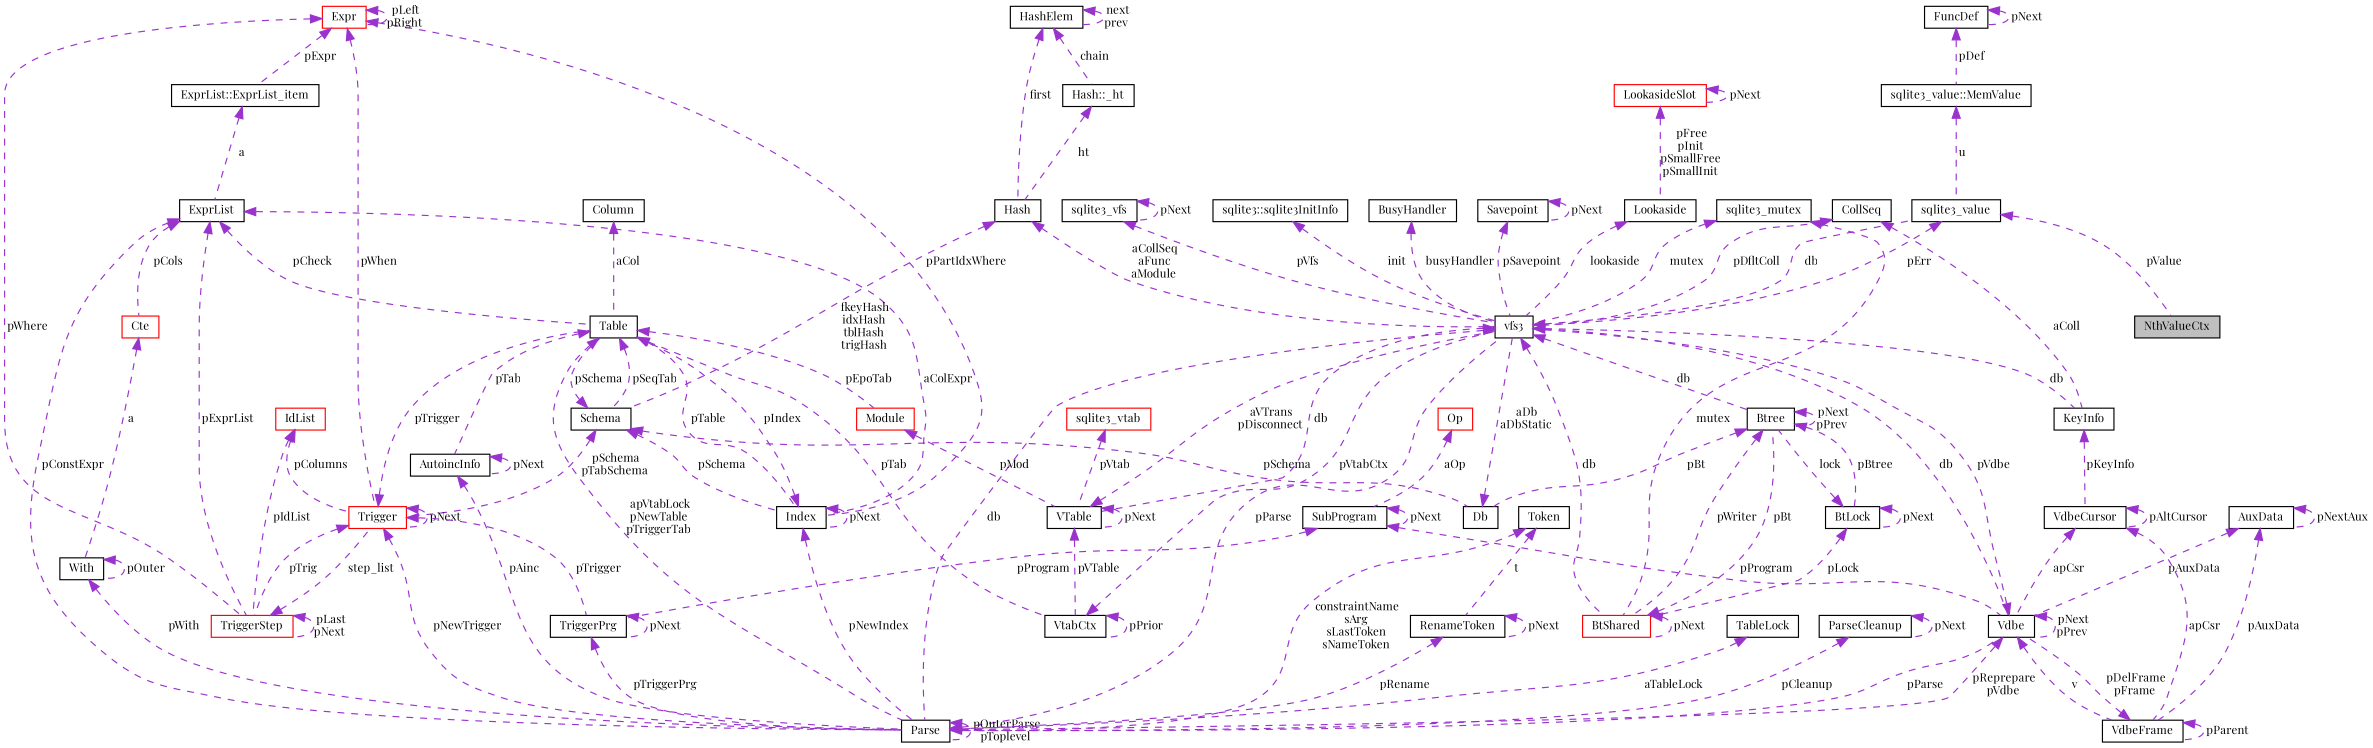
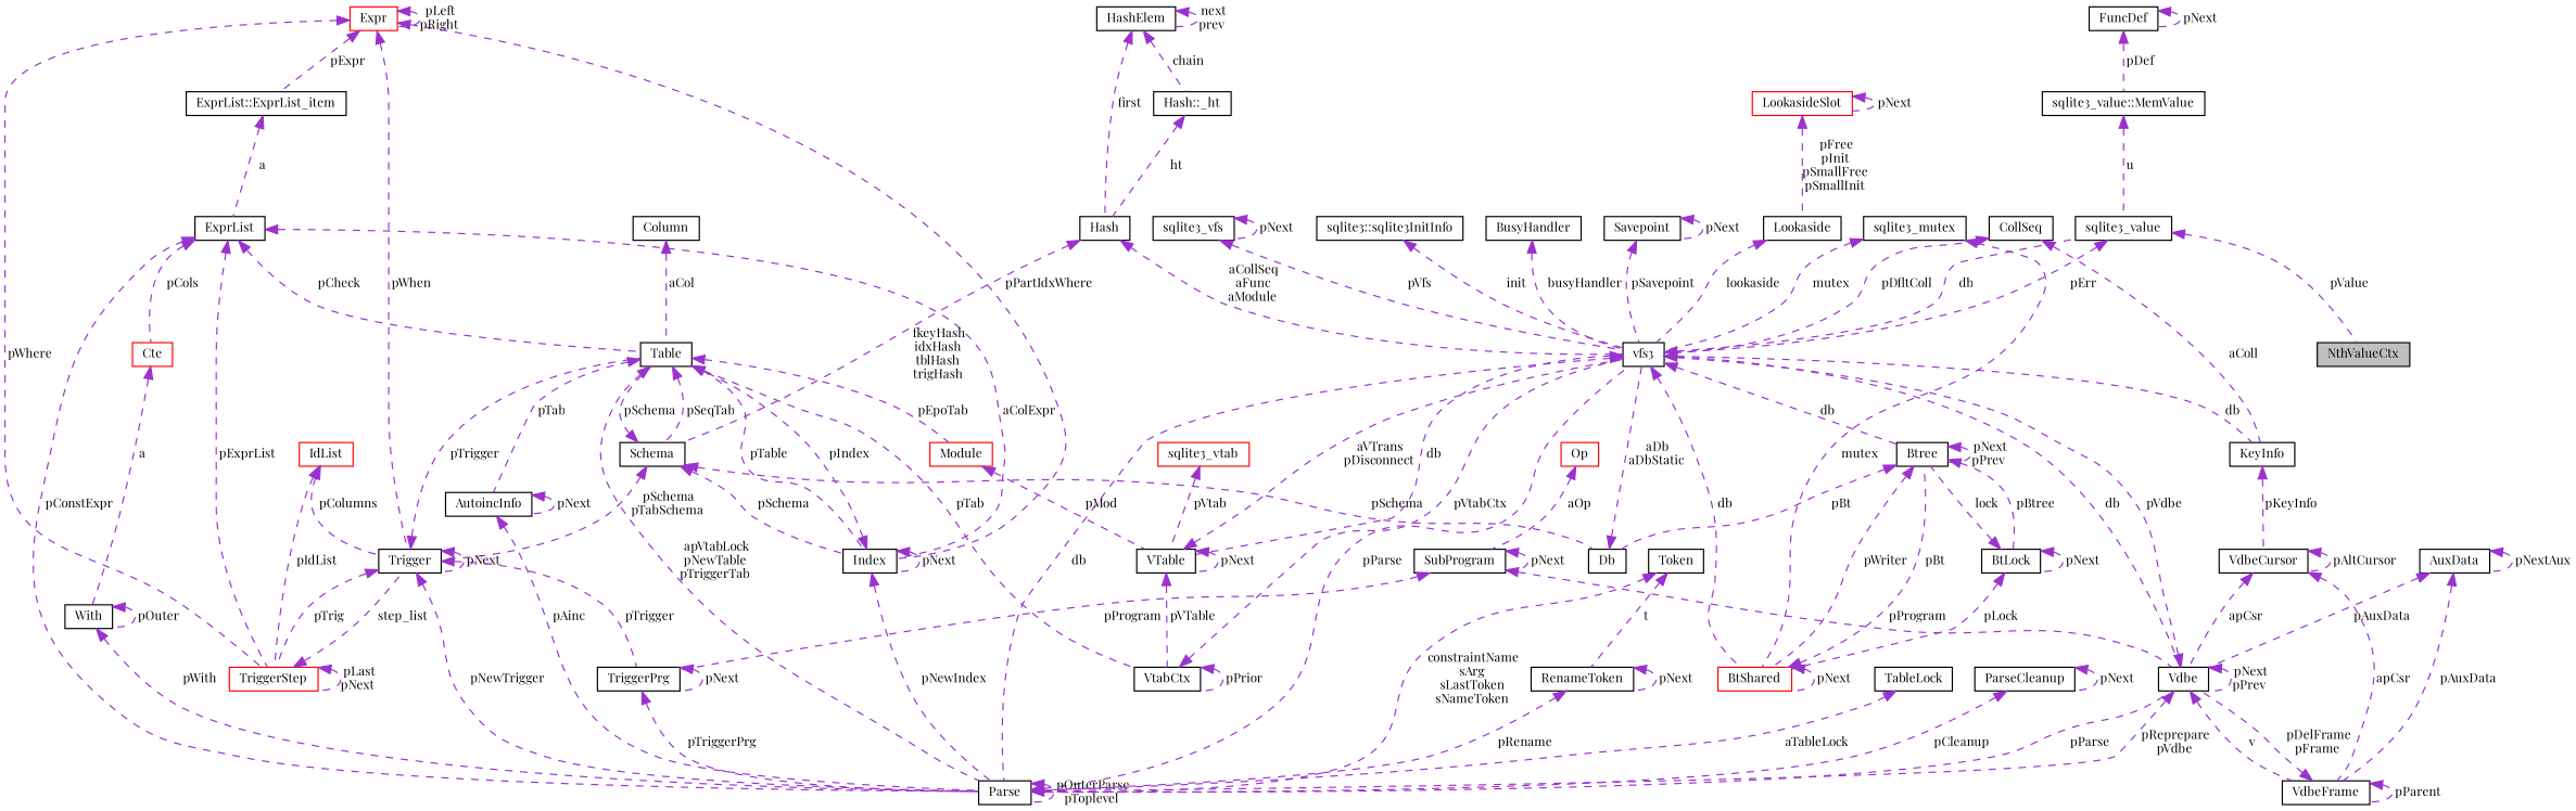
  digraph {
    fontname="Playfair Display"
    node [color=black fillcolor=white fontname="Playfair Display" fontsize=10 shape=record style=filled]
    edge [color=darkorchid3 dir=back fontname="Playfair Display" fontsize=10 labelfontname=Helvetica labelfontsize=10 style=dashed]
    n1 [fillcolor=grey75 fontcolor=black height=0.2 label=NthValueCtx width=0.4]
    n2 [height=0.2 label=sqlite3_value width=0.4]
    n3 [height=0.2 label=vfs3 width=0.4]
    n4 [height=0.2 label=Vdbe width=0.4]
    n5 [height=0.2 label=Parse width=0.4]
    n6 [height=0.2 label=KeyInfo width=0.4]
    n7 [height=0.2 label=Btree width=0.4]
    n8 [color=red height=0.2 label=BtShared width=0.4]
    n9 [height=0.2 label=VTable width=0.4]
    n10 [height=0.2 label="sqlite3_value::MemValue" width=0.4]
    n11 [height=0.2 label=FuncDef width=0.4]
    n12 [height=0.2 label=VdbeFrame width=0.4]
    n13 [height=0.2 label=VdbeCursor width=0.4]
    n14 [height=0.2 label=Db width=0.4]
    n15 [height=0.2 label=BtLock width=0.4]
    n16 [height=0.2 label=VtabCtx width=0.4]
    n17 [height=0.2 label=sqlite3_vfs width=0.4]
    n18 [height=0.2 label=ExprList width=0.4]
    n19 [height=0.2 label=Table width=0.4]
    n20 [height=0.2 label=Index width=0.4]
    n21 [color=red height=0.2 label=TriggerStep width=0.4]
    n22 [color=red height=0.2 label=Cte width=0.4]
    n23 [height=0.2 label=AutoincInfo width=0.4]
    n24 [height=0.2 label=Schema width=0.4]
    n25 [color=red height=0.2 label=Module width=0.4]
-   n26 [color=red height=0.2 label=Trigger width=0.4]
+   n26 [height=0.2 label=Trigger width=0.4]
    n27 [height=0.2 label=With width=0.4]
    n28 [height=0.2 label="ExprList::ExprList_item" width=0.4]
    n29 [color=red height=0.2 label=Expr width=0.4]
    n30 [height=0.2 label=TriggerPrg width=0.4]
    n31 [height=0.2 label=Token width=0.4]
    n32 [height=0.2 label=RenameToken width=0.4]
    n33 [height=0.2 label=TableLock width=0.4]
    n34 [height=0.2 label=Column width=0.4]
    n35 [height=0.2 label=Hash width=0.4]
    n36 [height=0.2 label=HashElem width=0.4]
    n37 [height=0.2 label="Hash::_ht" width=0.4]
    n38 [color=red height=0.2 label=IdList width=0.4]
    n39 [height=0.2 label=SubProgram width=0.4]
    n40 [color=red height=0.2 label=Op width=0.4]
    n41 [height=0.2 label=ParseCleanup width=0.4]
    n42 [height=0.2 label=CollSeq width=0.4]
    n43 [height=0.2 label=AuxData width=0.4]
    n44 [height=0.2 label=sqlite3_mutex width=0.4]
    n45 [height=0.2 label="sqlite3::sqlite3InitInfo" width=0.4]
    n46 [height=0.2 label=Lookaside width=0.4]
    n47 [color=red height=0.2 label=LookasideSlot width=0.4]
    n48 [color=red height=0.2 label=sqlite3_vtab width=0.4]
    n49 [height=0.2 label=BusyHandler width=0.4]
    n50 [height=0.2 label=Savepoint width=0.4]
    n2 -> n1 [label=" pValue"]
    n2 -> n3 [label=" pErr"]
    n3 -> n2 [label=" db"]
    n3 -> n4 [label=" db"]
    n3 -> n5 [label=" db"]
    n3 -> n6 [label=" db"]
    n3 -> n7 [label=" db"]
    n3 -> n8 [label=" db"]
    n3 -> n9 [label=" db"]
    n4 -> n3 [label=" pVdbe"]
    n4 -> n4 [label=" pNext\npPrev"]
    n4 -> n5 [label=" pReprepare\npVdbe"]
    n4 -> n12 [label=" v"]
    n5 -> n3 [label=" pParse"]
    n5 -> n4 [label=" pParse"]
    n5 -> n5 [label=" pOuterParse\npToplevel"]
    n6 -> n13 [label=" pKeyInfo"]
    n7 -> n7 [label=" pNext\npPrev"]
    n7 -> n8 [label=" pWriter"]
    n7 -> n14 [label=" pBt"]
    n7 -> n15 [label=" pBtree"]
    n8 -> n7 [label=" pBt"]
    n8 -> n8 [label=" pNext"]
    n9 -> n3 [label=" aVTrans\npDisconnect"]
    n9 -> n9 [label=" pNext"]
    n9 -> n16 [label=" pVTable"]
    n10 -> n2 [label=" u"]
    n11 -> n10 [label=" pDef"]
    n11 -> n11 [label=" pNext"]
    n12 -> n4 [label=" pDelFrame\npFrame"]
    n12 -> n12 [label=" pParent"]
    n13 -> n4 [label=" apCsr"]
    n13 -> n12 [label=" apCsr"]
    n13 -> n13 [label=" pAltCursor"]
    n14 -> n3 [label=" aDb\naDbStatic"]
    n15 -> n7 [label=" lock"]
    n15 -> n8 [label=" pLock"]
    n15 -> n15 [label=" pNext"]
    n16 -> n3 [label=" pVtabCtx"]
    n16 -> n16 [label=" pPrior"]
    n17 -> n3 [label=" pVfs"]
    n17 -> n17 [label=" pNext"]
    n18 -> n5 [label=" pConstExpr"]
    n18 -> n19 [label=" pCheck"]
    n18 -> n20 [label=" aColExpr"]
    n18 -> n21 [label=" pExprList"]
    n18 -> n22 [label=" pCols"]
    n19 -> n5 [label=" apVtabLock\npNewTable\npTriggerTab"]
    n19 -> n16 [label=" pTab"]
    n19 -> n20 [label=" pTable"]
    n19 -> n23 [label=" pTab"]
    n19 -> n24 [label=" pSeqTab"]
    n19 -> n25 [label=" pEpoTab"]
    n20 -> n5 [label=" pNewIndex"]
    n20 -> n19 [label=" pIndex"]
    n20 -> n20 [label=" pNext"]
    n21 -> n21 [label=" pLast\npNext"]
    n21 -> n26 [label=" step_list"]
    n22 -> n27 [label=" a"]
    n23 -> n5 [label=" pAinc"]
    n23 -> n23 [label=" pNext"]
    n24 -> n14 [label=" pSchema"]
    n24 -> n19 [label=" pSchema"]
    n24 -> n20 [label=" pSchema"]
    n24 -> n26 [label=" pSchema\npTabSchema"]
    n25 -> n9 [label=" pMod"]
    n26 -> n5 [label=" pNewTrigger"]
    n26 -> n19 [label=" pTrigger"]
    n26 -> n21 [label=" pTrig"]
    n26 -> n26 [label=" pNext"]
    n26 -> n30 [label=" pTrigger"]
    n27 -> n5 [label=" pWith"]
    n27 -> n27 [label=" pOuter"]
    n28 -> n18 [label=" a"]
    n29 -> n20 [label=" pPartIdxWhere"]
    n29 -> n21 [label=" pWhere"]
    n29 -> n26 [label=" pWhen"]
    n29 -> n28 [label=" pExpr"]
    n29 -> n29 [label=" pLeft\npRight"]
    n30 -> n5 [label=" pTriggerPrg"]
    n30 -> n30 [label=" pNext"]
    n31 -> n5 [label=" constraintName\nsArg\nsLastToken\nsNameToken"]
    n31 -> n32 [label=" t"]
    n32 -> n5 [label=" pRename"]
    n32 -> n32 [label=" pNext"]
    n33 -> n5 [label=" aTableLock"]
    n34 -> n19 [label=" aCol"]
    n35 -> n3 [label=" aCollSeq\naFunc\naModule"]
    n35 -> n24 [label=" fkeyHash\nidxHash\ntblHash\ntrigHash"]
    n36 -> n35 [label=" first"]
    n36 -> n36 [label=" next\nprev"]
    n36 -> n37 [label=" chain"]
    n37 -> n35 [label=" ht"]
    n38 -> n21 [label=" pIdList"]
    n38 -> n26 [label=" pColumns"]
    n39 -> n4 [label=" pProgram"]
    n39 -> n30 [label=" pProgram"]
    n39 -> n39 [label=" pNext"]
    n40 -> n39 [label=" aOp"]
    n41 -> n5 [label=" pCleanup"]
    n41 -> n41 [label=" pNext"]
    n42 -> n3 [label=" pDfltColl"]
    n42 -> n6 [label=" aColl"]
    n43 -> n4 [label=" pAuxData"]
    n43 -> n12 [label=" pAuxData"]
    n43 -> n43 [label=" pNextAux"]
    n44 -> n3 [label=" mutex"]
    n44 -> n8 [label=" mutex"]
    n45 -> n3 [label=" init"]
    n46 -> n3 [label=" lookaside"]
    n47 -> n46 [label=" pFree\npInit\npSmallFree\npSmallInit"]
    n47 -> n47 [label=" pNext"]
    n48 -> n9 [label=" pVtab"]
    n49 -> n3 [label=" busyHandler"]
    n50 -> n3 [label=" pSavepoint"]
    n50 -> n50 [label=" pNext"]
  }
